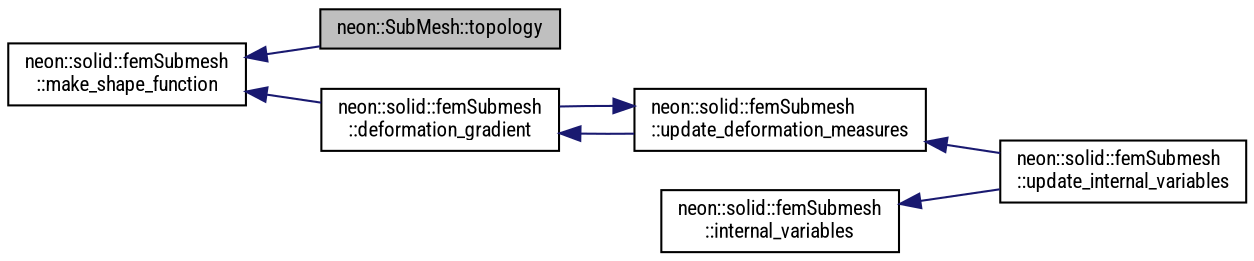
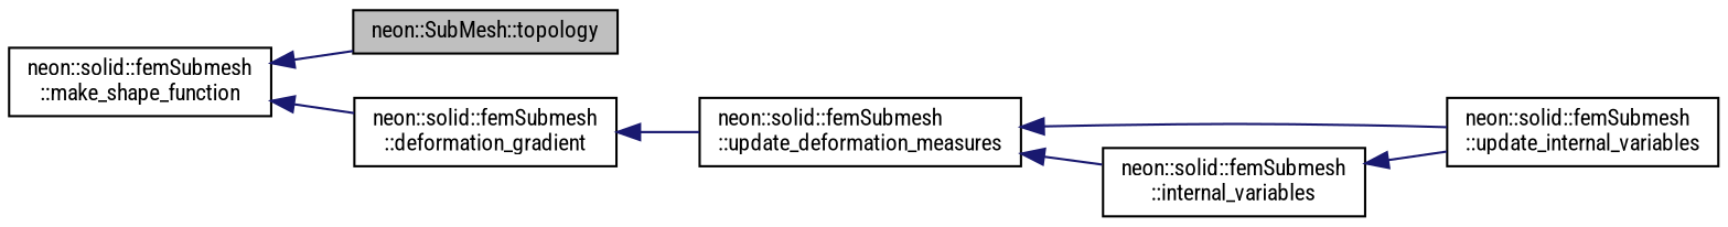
  digraph {
    fontname="Roboto Condensed"
    rankdir=LR
    node [color=black fillcolor=white fontname="Roboto Condensed" fontsize=10 shape=record style=filled]
    edge [color=midnightblue dir=back fontname="Roboto Condensed" fontsize=10 labelfontname=Helvetica labelfontsize=10 style=solid]
    n1 [fillcolor=grey75 fontcolor=black height=0.2 label="neon::SubMesh::topology" width=0.4]
    n2 [height=0.2 label="neon::solid::femSubmesh\l::make_shape_function" width=0.4]
    n3 [height=0.2 label="neon::solid::femSubmesh\l::deformation_gradient" width=0.4]
    n4 [height=0.2 label="neon::solid::femSubmesh\l::update_deformation_measures" width=0.4]
    n5 [height=0.2 label="neon::solid::femSubmesh\l::update_internal_variables" width=0.4]
    n6 [height=0.2 label="neon::solid::femSubmesh\l::internal_variables" width=0.4]
    n2 -> n1
    n2 -> n3
    n3 -> n4
-   n4 -> n3
+   n4 -> n6
    n4 -> n5
    n6 -> n5
  }
